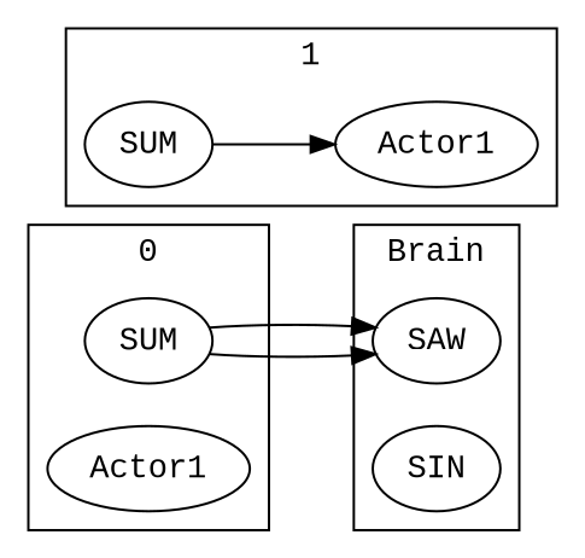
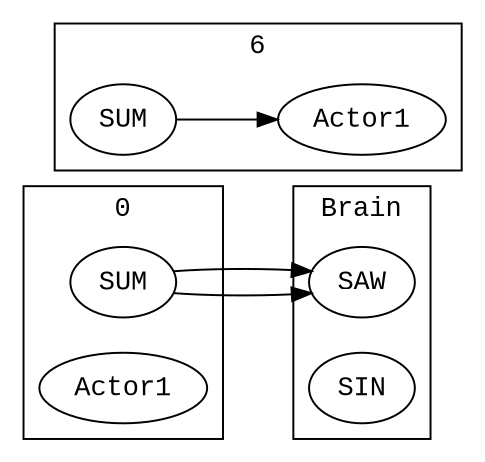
  digraph {
    rankdir=LR
    fontname="Liberation Mono"
    node [fontname="Liberation Mono"]
    edge [fontname="Liberation Mono"]
    n1 [label=SUM]
    n2 [label=Actor1]
    n3 [label=SAW]
    n4 [label=SIN]
    n5 [label=SUM]
    n6 [label=Actor1]
    subgraph cluster_1 {
      label=0
      n1
      n2
    }
    subgraph cluster_2 {
      label=Brain
      n3
      n4
    }
    subgraph cluster_3 {
-     label=1
+     label=6
      n5
      n6
    }
    n1 -> n3
    n1 -> n3
    n5 -> n6
  }
